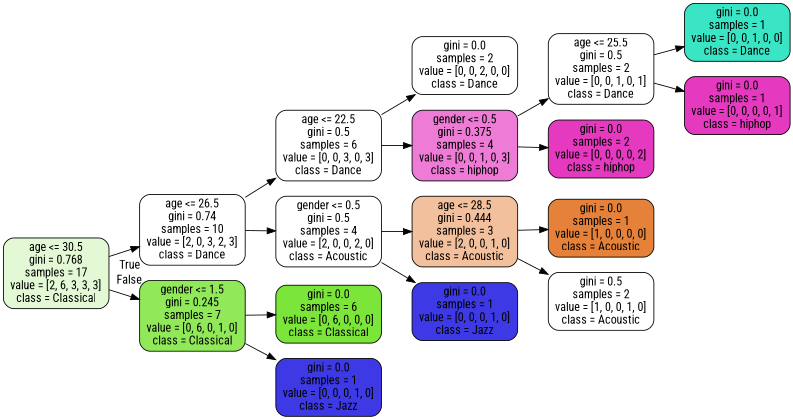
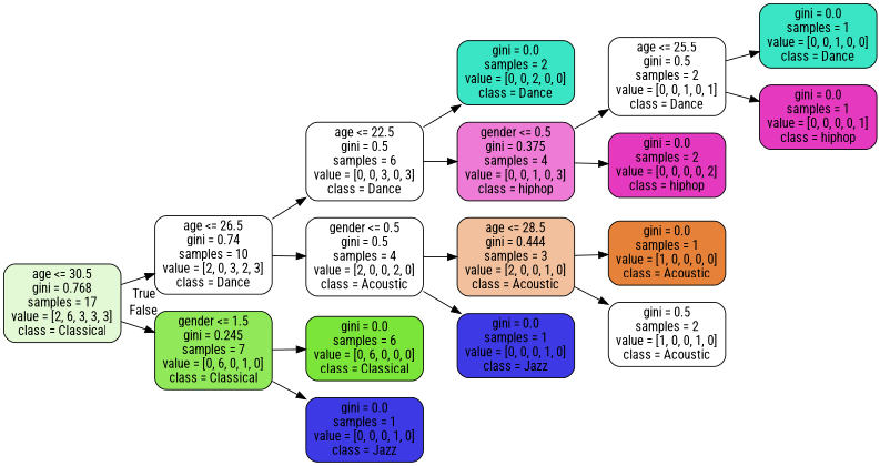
  digraph {
    rankdir=LR
    fontname="Roboto Condensed"
    node [color=black fillcolor="#ffffff" fontname="Roboto Condensed" shape=box style="filled, rounded"]
    edge [fontname="Roboto Condensed"]
    n1 [fillcolor="#e3f9d5" label="age <= 30.5\ngini = 0.768\nsamples = 17\nvalue = [2, 6, 3, 3, 3]\nclass = Classical"]
    n2 [label="age <= 26.5\ngini = 0.74\nsamples = 10\nvalue = [2, 0, 3, 2, 3]\nclass = Dance"]
    n3 [fillcolor="#91e95a" label="gender <= 1.5\ngini = 0.245\nsamples = 7\nvalue = [0, 6, 0, 1, 0]\nclass = Classical"]
    n4 [label="age <= 22.5\ngini = 0.5\nsamples = 6\nvalue = [0, 0, 3, 0, 3]\nclass = Dance"]
    n5 [label="gender <= 0.5\ngini = 0.5\nsamples = 4\nvalue = [2, 0, 0, 2, 0]\nclass = Acoustic"]
-   n6 [label="gini = 0.0\nsamples = 2\nvalue = [0, 0, 2, 0, 0]\nclass = Dance"]
+   n6 [fillcolor="#39e5c5" label="gini = 0.0\nsamples = 2\nvalue = [0, 0, 2, 0, 0]\nclass = Dance"]
    n7 [fillcolor="#ee7bd5" label="gender <= 0.5\ngini = 0.375\nsamples = 4\nvalue = [0, 0, 1, 0, 3]\nclass = hiphop"]
    n8 [label="age <= 25.5\ngini = 0.5\nsamples = 2\nvalue = [0, 0, 1, 0, 1]\nclass = Dance"]
    n9 [fillcolor="#e539c0" label="gini = 0.0\nsamples = 2\nvalue = [0, 0, 0, 0, 2]\nclass = hiphop"]
    n10 [fillcolor="#39e5c5" label="gini = 0.0\nsamples = 1\nvalue = [0, 0, 1, 0, 0]\nclass = Dance"]
    n11 [fillcolor="#e539c0" label="gini = 0.0\nsamples = 1\nvalue = [0, 0, 0, 0, 1]\nclass = hiphop"]
    n12 [fillcolor="#f2c09c" label="age <= 28.5\ngini = 0.444\nsamples = 3\nvalue = [2, 0, 0, 1, 0]\nclass = Acoustic"]
    n13 [fillcolor="#3c39e5" label="gini = 0.0\nsamples = 1\nvalue = [0, 0, 0, 1, 0]\nclass = Jazz"]
    n14 [fillcolor="#e58139" label="gini = 0.0\nsamples = 1\nvalue = [1, 0, 0, 0, 0]\nclass = Acoustic"]
    n15 [label="gini = 0.5\nsamples = 2\nvalue = [1, 0, 0, 1, 0]\nclass = Acoustic"]
    n16 [fillcolor="#7be539" label="gini = 0.0\nsamples = 6\nvalue = [0, 6, 0, 0, 0]\nclass = Classical"]
    n17 [fillcolor="#3c39e5" label="gini = 0.0\nsamples = 1\nvalue = [0, 0, 0, 1, 0]\nclass = Jazz"]
    n1 -> n2 [headlabel=True labelangle=45 labeldistance=2.5]
    n1 -> n3 [headlabel=False labelangle=-45 labeldistance=2.5]
    n2 -> n4
    n2 -> n5
    n3 -> n16
    n3 -> n17
    n4 -> n6
    n4 -> n7
    n5 -> n12
    n5 -> n13
    n7 -> n8
    n7 -> n9
    n8 -> n10
    n8 -> n11
    n12 -> n14
    n12 -> n15
  }
